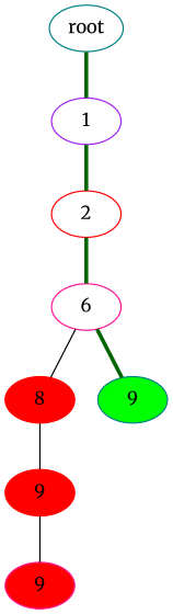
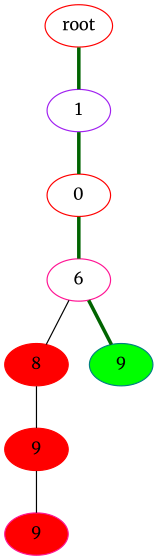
  graph {
    fontname=Merriweather
    node [color=red fontname=Merriweather]
    edge [color=darkgreen fontname=Merriweather penwidth=3.0]
    n1 [color=purple label=1]
-   n2 [label=2]
-   root [color=teal]
+   n2 [label=0]
+   root
    n4 [color=deeppink label=6]
    n5 [fillcolor=red label=8 style=filled]
    n6 [color=teal fillcolor=green label=9 style=filled]
    n7 [fillcolor=red label=9 style=filled]
    n8 [color=deeppink fillcolor=red label=9 style=filled]
    n1 -- n2
    n2 -- n4
    root -- n1
    n4 -- n5 [color="" penwidth=""]
    n4 -- n6
    n5 -- n7 [color="" penwidth=""]
    n7 -- n8 [color="" penwidth=""]
  }
